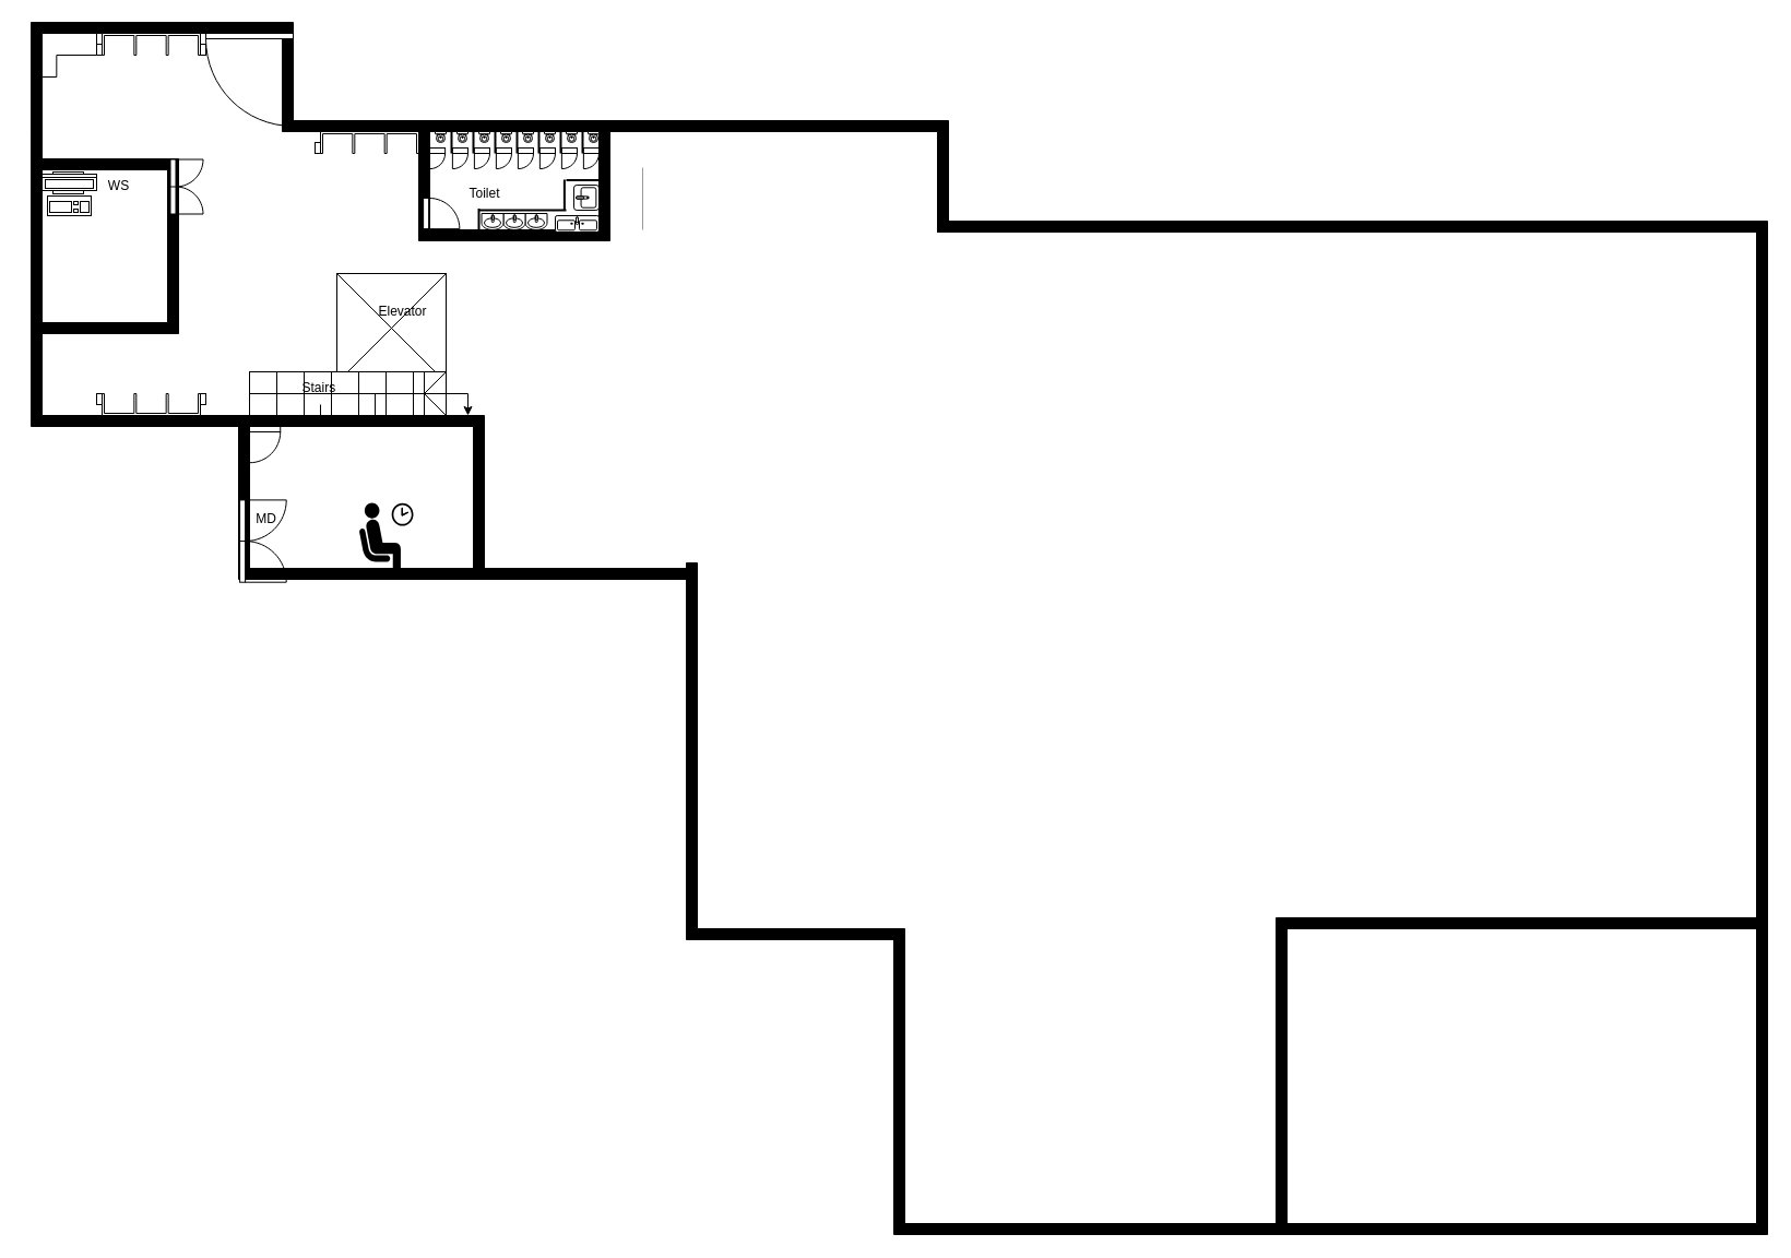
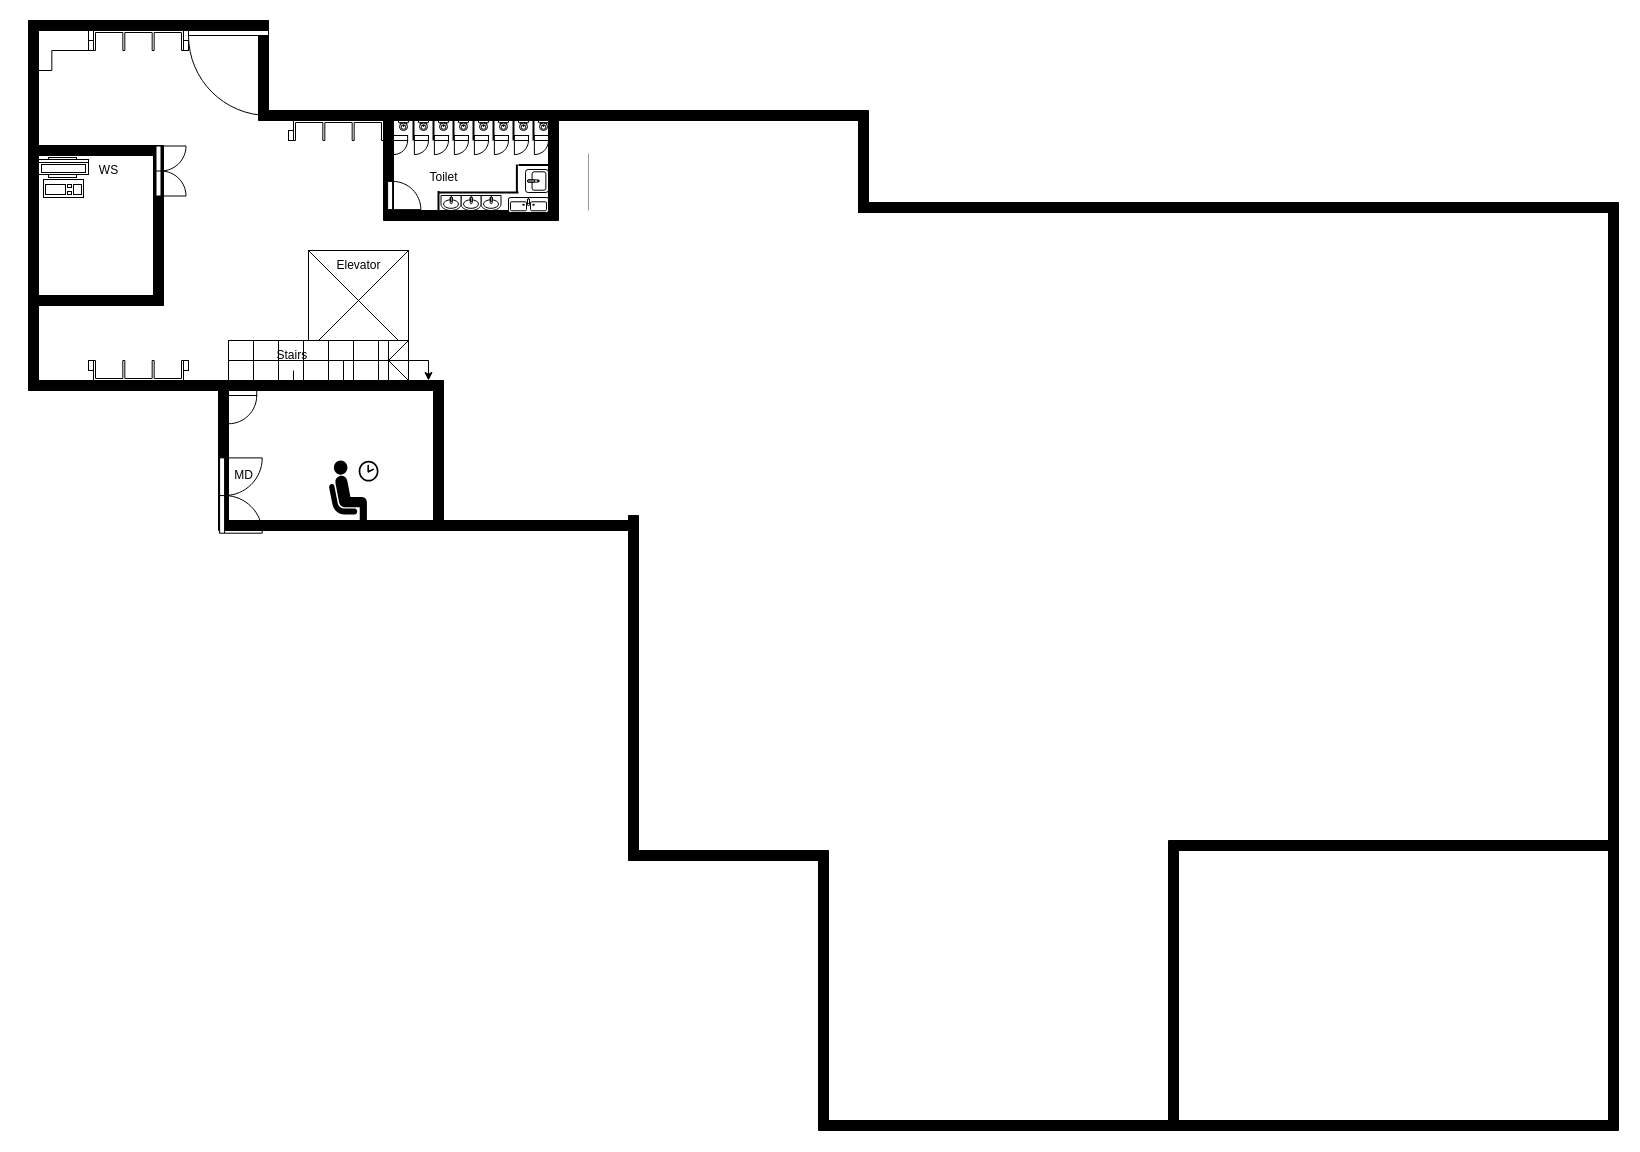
  <mxCell id="0" />
  <mxCell id="1" parent="0" />
  <mxCell id="2" value="" style="verticalLabelPosition=bottom;html=1;verticalAlign=top;align=center;shape=mxgraph.floorplan.wallCorner;fillColor=#000000;direction=north" vertex="1" parent="1"><mxGeometry x="28" y="120" width="190" height="270" as="geometry" /></mxCell>
  <mxCell id="3" value="" style="verticalLabelPosition=bottom;html=1;verticalAlign=top;align=center;shape=mxgraph.floorplan.wallCorner;fillColor=#000000;direction=north" vertex="1" parent="1"><mxGeometry x="218" y="380" width="420" height="150" as="geometry" /></mxCell>
  <mxCell id="4" value="" style="verticalLabelPosition=bottom;html=1;verticalAlign=top;align=center;shape=mxgraph.floorplan.wallU;fillColor=#000000;" vertex="1" parent="1"><mxGeometry x="28" y="20" width="240" height="100" as="geometry" /></mxCell>
  <mxCell id="5" value="" style="verticalLabelPosition=bottom;html=1;verticalAlign=top;align=center;shape=mxgraph.floorplan.wall;fillColor=#000000;" vertex="1" parent="1"><mxGeometry x="268" y="110" width="210" height="10" as="geometry" /></mxCell>
  <mxCell id="6" value="" style="verticalLabelPosition=bottom;html=1;verticalAlign=top;align=center;shape=mxgraph.floorplan.windowGarden;dx=0.25;" vertex="1" parent="1"><mxGeometry x="88" y="30" width="100" height="20" as="geometry" /></mxCell>
  <mxCell id="7" value="" style="verticalLabelPosition=bottom;html=1;verticalAlign=top;align=center;shape=mxgraph.floorplan.windowGarden;dx=0.25;" vertex="1" parent="1"><mxGeometry x="288" y="120" width="100" height="20" as="geometry" /></mxCell>
  <mxCell id="8" value="" style="verticalLabelPosition=bottom;html=1;verticalAlign=top;align=center;shape=mxgraph.floorplan.windowGarden;dx=0.25;rotation=-180;" vertex="1" parent="1"><mxGeometry x="88" y="360" width="100" height="20" as="geometry" /></mxCell>
  <mxCell id="9" value="" style="verticalLabelPosition=bottom;html=1;verticalAlign=top;align=center;shape=mxgraph.floorplan.doorRight;aspect=fixed;" vertex="1" parent="1"><mxGeometry x="188" y="30" width="80" height="85" as="geometry" /></mxCell>
  <mxCell id="10" value="" style="verticalLabelPosition=bottom;html=1;verticalAlign=top;align=center;shape=mxgraph.floorplan.elevator;" vertex="1" parent="1"><mxGeometry x="308" y="250" width="100" height="100" as="geometry" /></mxCell>
  <mxCell id="11" value="" style="verticalLabelPosition=bottom;html=1;verticalAlign=top;align=center;shape=mxgraph.floorplan.stairsRest;" vertex="1" parent="1"><mxGeometry x="228" y="340" width="180" height="40" as="geometry" /></mxCell>
  <mxCell id="12" value="" style="verticalLabelPosition=bottom;html=1;verticalAlign=top;align=center;shape=mxgraph.floorplan.desk_corner_2;" vertex="1" parent="1"><mxGeometry x="38" y="30" width="50" height="40" as="geometry" /></mxCell>
  <mxCell id="13" value="" style="verticalLabelPosition=bottom;html=1;verticalAlign=top;align=center;shape=mxgraph.floorplan.wallU;fillColor=#000000;rotation=90;" vertex="1" parent="1"><mxGeometry x="20.5" y="162.5" width="160" height="125" as="geometry" /></mxCell>
  <mxCell id="14" value="" style="verticalLabelPosition=bottom;html=1;verticalAlign=top;align=center;shape=mxgraph.floorplan.doorDouble;aspect=fixed;rotation=-90;" vertex="1" parent="1"><mxGeometry x="143.78" y="157.22" width="50" height="26.56" as="geometry" /></mxCell>
  <mxCell id="15" value="" style="verticalLabelPosition=bottom;html=1;verticalAlign=top;align=center;shape=mxgraph.floorplan.workstation;" vertex="1" parent="1"><mxGeometry x="38" y="157" width="50" height="40" as="geometry" /></mxCell>
  <mxCell id="16" value="" style="verticalLabelPosition=bottom;html=1;verticalAlign=top;align=center;shape=mxgraph.floorplan.wallU;fillColor=#000000;rotation=-180;" vertex="1" parent="1"><mxGeometry x="383" y="115" width="175" height="105" as="geometry" /></mxCell>
  <mxCell id="17" value="" style="verticalLabelPosition=bottom;html=1;verticalAlign=top;align=center;shape=mxgraph.floorplan.toilet;" vertex="1" parent="1"><mxGeometry x="398" y="120" width="10" height="10" as="geometry" /></mxCell>
  <mxCell id="18" value="" style="verticalLabelPosition=bottom;html=1;verticalAlign=top;align=center;shape=mxgraph.floorplan.doorLeft;aspect=fixed;rotation=-90;" vertex="1" parent="1"><mxGeometry x="388" y="180" width="28.24" height="30" as="geometry" /></mxCell>
  <mxCell id="19" value="" style="verticalLabelPosition=bottom;html=1;verticalAlign=top;align=center;shape=mxgraph.floorplan.doorDouble;aspect=fixed;rotation=-90;" vertex="1" parent="1"><mxGeometry x="201.45" y="475.05" width="75.29" height="40" as="geometry" /></mxCell>
  <mxCell id="20" value="" style="verticalLabelPosition=bottom;html=1;verticalAlign=top;align=center;shape=mxgraph.floorplan.wallCorner;fillColor=#000000;direction=south;" vertex="1" parent="1"><mxGeometry x="478" y="110" width="390" height="100" as="geometry" /></mxCell>
  <mxCell id="21" value="WS" style="text;html=1;align=center;verticalAlign=middle;resizable=0;points=[];autosize=1;strokeColor=none;fillColor=none;" vertex="1" parent="1"><mxGeometry x="88" y="155" width="40" height="30" as="geometry" /></mxCell>
  <mxCell id="22" value="Toilet" style="text;html=1;align=center;verticalAlign=middle;resizable=0;points=[];autosize=1;strokeColor=none;fillColor=none;" vertex="1" parent="1"><mxGeometry x="418" y="162" width="50" height="30" as="geometry" /></mxCell>
- <mxCell id="23" value="Elevator" style="text;html=1;align=center;verticalAlign=middle;resizable=0;points=[];autosize=1;strokeColor=none;fillColor=none;" vertex="1" parent="1"><mxGeometry x="333" y="270" width="70" height="30" as="geometry" /></mxCell>
+ <mxCell id="23" value="Elevator" style="text;html=1;align=center;verticalAlign=middle;resizable=0;points=[];autosize=1;strokeColor=none;fillColor=none;" vertex="1" parent="1"><mxGeometry x="323" y="250" width="70" height="30" as="geometry" /></mxCell>
  <mxCell id="24" value="" style="edgeStyle=orthogonalEdgeStyle;rounded=0;orthogonalLoop=1;jettySize=auto;html=1;" edge="1" parent="1" source="25" target="3"><mxGeometry relative="1" as="geometry" /></mxCell>
  <mxCell id="25" value="Stairs&amp;nbsp;" style="text;html=1;align=center;verticalAlign=middle;resizable=0;points=[];autosize=1;strokeColor=none;fillColor=none;" vertex="1" parent="1"><mxGeometry x="263" y="340" width="60" height="30" as="geometry" /></mxCell>
  <mxCell id="26" value="" style="shape=mxgraph.signs.people.waiting_room_1;html=1;pointerEvents=1;fillColor=#000000;strokeColor=none;verticalLabelPosition=bottom;verticalAlign=top;align=center;direction=east;" vertex="1" parent="1"><mxGeometry x="328" y="460" width="50" height="69" as="geometry" /></mxCell>
  <mxCell id="27" value="" style="verticalLabelPosition=bottom;html=1;verticalAlign=top;align=center;shape=mxgraph.floorplan.wallU;fillColor=#000000;direction=south;" vertex="1" parent="1"><mxGeometry x="228" y="380" width="215" height="150" as="geometry" /></mxCell>
  <mxCell id="28" value="" style="verticalLabelPosition=bottom;html=1;verticalAlign=top;align=center;shape=mxgraph.floorplan.doorLeft;aspect=fixed;" vertex="1" parent="1"><mxGeometry x="228" y="390" width="28.24" height="30" as="geometry" /></mxCell>
  <mxCell id="29" value="MD" style="text;html=1;align=center;verticalAlign=middle;resizable=0;points=[];autosize=1;strokeColor=none;fillColor=none;" vertex="1" parent="1"><mxGeometry x="223" y="460" width="40" height="30" as="geometry" /></mxCell>
  <mxCell id="30" value="" style="endArrow=none;html=1;rounded=0;" edge="1" parent="1" target="20"><mxGeometry width="50" height="50" relative="1" as="geometry"><mxPoint x="558" y="210" as="sourcePoint" /><mxPoint x="608" y="160" as="targetPoint" /></mxGeometry></mxCell>
  <mxCell id="31" value="" style="verticalLabelPosition=bottom;html=1;verticalAlign=top;align=center;shape=mxgraph.floorplan.toilet;" vertex="1" parent="1"><mxGeometry x="418" y="120" width="10" height="10" as="geometry" /></mxCell>
  <mxCell id="32" value="" style="verticalLabelPosition=bottom;html=1;verticalAlign=top;align=center;shape=mxgraph.floorplan.toilet;" vertex="1" parent="1"><mxGeometry x="438" y="120" width="10" height="10" as="geometry" /></mxCell>
  <mxCell id="33" value="" style="verticalLabelPosition=bottom;html=1;verticalAlign=top;align=center;shape=mxgraph.floorplan.toilet;" vertex="1" parent="1"><mxGeometry x="498" y="120" width="10" height="10" as="geometry" /></mxCell>
  <mxCell id="34" value="" style="verticalLabelPosition=bottom;html=1;verticalAlign=top;align=center;shape=mxgraph.floorplan.toilet;" vertex="1" parent="1"><mxGeometry x="518" y="120" width="10" height="10" as="geometry" /></mxCell>
  <mxCell id="35" value="" style="line;strokeWidth=2;direction=south;html=1;labelBackgroundColor=#000033;fillColor=#FFFFFF;" vertex="1" parent="1"><mxGeometry x="408" y="120" width="10" height="20" as="geometry" /></mxCell>
  <mxCell id="36" value="" style="line;strokeWidth=2;direction=south;html=1;labelBackgroundColor=#000033;fillColor=#FFFFFF;" vertex="1" parent="1"><mxGeometry x="428" y="120" width="10" height="20" as="geometry" /></mxCell>
  <mxCell id="37" value="" style="line;strokeWidth=2;direction=south;html=1;labelBackgroundColor=#000033;fillColor=#FFFFFF;" vertex="1" parent="1"><mxGeometry x="468" y="120" width="10" height="20" as="geometry" /></mxCell>
  <mxCell id="38" value="" style="line;strokeWidth=2;direction=south;html=1;labelBackgroundColor=#000033;fillColor=#FFFFFF;" vertex="1" parent="1"><mxGeometry x="508" y="120" width="10" height="20" as="geometry" /></mxCell>
  <mxCell id="39" value="" style="verticalLabelPosition=bottom;html=1;verticalAlign=top;align=center;shape=mxgraph.floorplan.doorLeft;aspect=fixed;labelBackgroundColor=#000033;strokeColor=#000000;fillColor=#FFFFFF;" vertex="1" parent="1"><mxGeometry x="473.88" y="135" width="14.12" height="15" as="geometry" /></mxCell>
  <mxCell id="40" value="" style="line;strokeWidth=2;direction=south;html=1;labelBackgroundColor=#000033;fillColor=#FFFFFF;" vertex="1" parent="1"><mxGeometry x="448" y="120" width="10" height="20" as="geometry" /></mxCell>
  <mxCell id="41" value="" style="verticalLabelPosition=bottom;html=1;verticalAlign=top;align=center;shape=mxgraph.floorplan.toilet;" vertex="1" parent="1"><mxGeometry x="458" y="120" width="10" height="10" as="geometry" /></mxCell>
  <mxCell id="42" value="" style="verticalLabelPosition=bottom;html=1;verticalAlign=top;align=center;shape=mxgraph.floorplan.toilet;" vertex="1" parent="1"><mxGeometry x="478" y="120" width="10" height="10" as="geometry" /></mxCell>
  <mxCell id="43" value="" style="line;strokeWidth=2;direction=south;html=1;labelBackgroundColor=#000033;fillColor=#FFFFFF;" vertex="1" parent="1"><mxGeometry x="488" y="120" width="10" height="20" as="geometry" /></mxCell>
  <mxCell id="44" value="" style="line;strokeWidth=2;direction=south;html=1;labelBackgroundColor=#000033;fillColor=#FFFFFF;" vertex="1" parent="1"><mxGeometry x="528" y="120" width="10" height="20" as="geometry" /></mxCell>
  <mxCell id="45" value="" style="verticalLabelPosition=bottom;html=1;verticalAlign=top;align=center;shape=mxgraph.floorplan.toilet;" vertex="1" parent="1"><mxGeometry x="538" y="120" width="10" height="10" as="geometry" /></mxCell>
  <mxCell id="46" value="" style="verticalLabelPosition=bottom;html=1;verticalAlign=top;align=center;shape=mxgraph.floorplan.doorLeft;aspect=fixed;labelBackgroundColor=#000033;strokeColor=#000000;fillColor=#FFFFFF;" vertex="1" parent="1"><mxGeometry x="493.88" y="135" width="14.12" height="15" as="geometry" /></mxCell>
  <mxCell id="47" value="" style="verticalLabelPosition=bottom;html=1;verticalAlign=top;align=center;shape=mxgraph.floorplan.doorLeft;aspect=fixed;labelBackgroundColor=#000033;strokeColor=#000000;fillColor=#FFFFFF;" vertex="1" parent="1"><mxGeometry x="513.88" y="135" width="14.12" height="15" as="geometry" /></mxCell>
  <mxCell id="48" value="" style="verticalLabelPosition=bottom;html=1;verticalAlign=top;align=center;shape=mxgraph.floorplan.doorLeft;aspect=fixed;labelBackgroundColor=#000033;strokeColor=#000000;fillColor=#FFFFFF;" vertex="1" parent="1"><mxGeometry x="533.88" y="135" width="14.12" height="15" as="geometry" /></mxCell>
  <mxCell id="49" value="" style="verticalLabelPosition=bottom;html=1;verticalAlign=top;align=center;shape=mxgraph.floorplan.doorLeft;aspect=fixed;labelBackgroundColor=#000033;strokeColor=#000000;fillColor=#FFFFFF;" vertex="1" parent="1"><mxGeometry x="453.88" y="135" width="14.12" height="15" as="geometry" /></mxCell>
  <mxCell id="50" value="" style="verticalLabelPosition=bottom;html=1;verticalAlign=top;align=center;shape=mxgraph.floorplan.doorLeft;aspect=fixed;labelBackgroundColor=#000033;strokeColor=#000000;fillColor=#FFFFFF;" vertex="1" parent="1"><mxGeometry x="433.88" y="135" width="14.12" height="15" as="geometry" /></mxCell>
  <mxCell id="51" value="" style="verticalLabelPosition=bottom;html=1;verticalAlign=top;align=center;shape=mxgraph.floorplan.doorLeft;aspect=fixed;labelBackgroundColor=#000033;strokeColor=#000000;fillColor=#FFFFFF;" vertex="1" parent="1"><mxGeometry x="413.88" y="135" width="14.12" height="15" as="geometry" /></mxCell>
  <mxCell id="52" value="" style="verticalLabelPosition=bottom;html=1;verticalAlign=top;align=center;shape=mxgraph.floorplan.doorLeft;aspect=fixed;labelBackgroundColor=#000033;strokeColor=#000000;fillColor=#FFFFFF;" vertex="1" parent="1"><mxGeometry x="393" y="135" width="14.12" height="15" as="geometry" /></mxCell>
  <mxCell id="53" value="" style="verticalLabelPosition=bottom;html=1;verticalAlign=top;align=center;shape=mxgraph.floorplan.sink_double;labelBackgroundColor=#000033;strokeColor=#000000;fillColor=#FFFFFF;" vertex="1" parent="1"><mxGeometry x="508" y="197" width="40" height="15" as="geometry" /></mxCell>
  <mxCell id="54" value="" style="verticalLabelPosition=bottom;html=1;verticalAlign=top;align=center;shape=mxgraph.floorplan.sink_1;labelBackgroundColor=#000033;strokeColor=#000000;fillColor=#FFFFFF;" vertex="1" parent="1"><mxGeometry x="480.5" y="195" width="20" height="15" as="geometry" /></mxCell>
  <mxCell id="55" value="" style="verticalLabelPosition=bottom;html=1;verticalAlign=top;align=center;shape=mxgraph.floorplan.sink_1;labelBackgroundColor=#000033;strokeColor=#000000;fillColor=#FFFFFF;" vertex="1" parent="1"><mxGeometry x="460.5" y="195" width="20" height="15" as="geometry" /></mxCell>
  <mxCell id="56" value="" style="verticalLabelPosition=bottom;html=1;verticalAlign=top;align=center;shape=mxgraph.floorplan.sink_1;labelBackgroundColor=#000033;strokeColor=#000000;fillColor=#FFFFFF;" vertex="1" parent="1"><mxGeometry x="440.5" y="195" width="20" height="15" as="geometry" /></mxCell>
  <mxCell id="57" value="" style="verticalLabelPosition=bottom;html=1;verticalAlign=top;align=center;shape=mxgraph.floorplan.sink_2;labelBackgroundColor=#000033;strokeColor=#000000;fillColor=#FFFFFF;direction=north;" vertex="1" parent="1"><mxGeometry x="525" y="169" width="23" height="23" as="geometry" /></mxCell>
  <mxCell id="58" value="" style="line;strokeWidth=2;html=1;labelBackgroundColor=#000033;fillColor=#FFFFFF;" vertex="1" parent="1"><mxGeometry x="438" y="187" width="80" height="10" as="geometry" /></mxCell>
  <mxCell id="59" value="" style="verticalLabelPosition=bottom;shadow=0;dashed=0;align=center;html=1;verticalAlign=top;strokeWidth=1;shape=mxgraph.mockup.markup.line;strokeColor=#999999;direction=north;labelBackgroundColor=#000033;fillColor=#FFFFFF;" vertex="1" parent="1"><mxGeometry x="578" y="153" width="20" height="57" as="geometry" /></mxCell>
  <mxCell id="60" value="" style="line;strokeWidth=2;html=1;labelBackgroundColor=#000033;fillColor=#FFFFFF;direction=south;" vertex="1" parent="1"><mxGeometry x="513.88" y="164" width="5" height="28" as="geometry" /></mxCell>
  <mxCell id="61" value="" style="line;strokeWidth=2;html=1;labelBackgroundColor=#000033;fillColor=#FFFFFF;direction=west;" vertex="1" parent="1"><mxGeometry x="518" y="162" width="31.25" height="5" as="geometry" /></mxCell>
  <mxCell id="62" value="" style="line;strokeWidth=2;html=1;labelBackgroundColor=#000033;fillColor=#FFFFFF;direction=south;" vertex="1" parent="1"><mxGeometry x="435.5" y="190.5" width="5" height="28" as="geometry" /></mxCell>
  <mxCell id="63" value="" style="verticalLabelPosition=bottom;html=1;verticalAlign=top;align=center;shape=mxgraph.floorplan.wall;fillColor=#000000;labelBackgroundColor=#000033;strokeColor=#000000;" vertex="1" parent="1"><mxGeometry x="858" y="202" width="380" height="10" as="geometry" /></mxCell>
  <mxCell id="64" value="" style="verticalLabelPosition=bottom;html=1;verticalAlign=top;align=center;shape=mxgraph.floorplan.wallU;fillColor=#000000;labelBackgroundColor=#000033;strokeColor=#000000;direction=south;" vertex="1" parent="1"><mxGeometry x="1238" y="202" width="380" height="648" as="geometry" /></mxCell>
  <mxCell id="65" value="" style="verticalLabelPosition=bottom;html=1;verticalAlign=top;align=center;shape=mxgraph.floorplan.wallCorner;fillColor=#000000;direction=north;labelBackgroundColor=#000033;strokeColor=#000000;" vertex="1" parent="1"><mxGeometry x="628" y="515" width="190" height="345" as="geometry" /></mxCell>
  <mxCell id="66" value="" style="verticalLabelPosition=bottom;html=1;verticalAlign=top;align=center;shape=mxgraph.floorplan.wallU;fillColor=#000000;labelBackgroundColor=#000033;strokeColor=#000000;direction=west;" vertex="1" parent="1"><mxGeometry x="818" y="850" width="360" height="280" as="geometry" /></mxCell>
  <mxCell id="67" value="" style="verticalLabelPosition=bottom;html=1;verticalAlign=top;align=center;shape=mxgraph.floorplan.wallU;fillColor=#000000;labelBackgroundColor=#000033;strokeColor=#000000;direction=south;" vertex="1" parent="1"><mxGeometry x="1168" y="840" width="450" height="290" as="geometry" /></mxCell>
